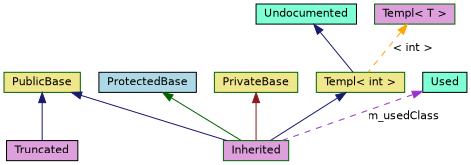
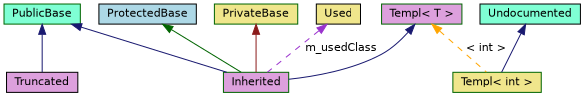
  digraph {
    node [color=darkgreen fillcolor=plum fontname=Helvetica fontsize=11 shape=box style=filled]
    edge [color=midnightblue dir=back fontname=Helvetica fontsize=11 labelfontname=Helvetica labelfontsize=11 style=solid]
    n1 [fontcolor=black height=0.2 label=Inherited width=0.4]
-   n2 [fillcolor=khaki height=0.2 label=PublicBase width=0.4]
+   n2 [fillcolor=aquamarine height=0.2 label=PublicBase width=0.4]
    n3 [color=black height=0.2 label=Truncated width=0.4]
    n4 [color=black fillcolor=lightblue height=0.2 label=ProtectedBase width=0.4]
    n5 [fillcolor=khaki height=0.2 label=PrivateBase width=0.4]
    n6 [color=black fillcolor=aquamarine height=0.2 label=Undocumented width=0.4]
    n7 [fillcolor=khaki height=0.2 label="Templ< int >" width=0.4]
    n8 [height=0.2 label="Templ< T >" width=0.4]
-   n9 [color=black fillcolor=aquamarine height=0.2 label=Used width=0.4]
+   n9 [color=black fillcolor=khaki height=0.2 label=Used width=0.4]
    n2 -> n1
    n2 -> n3
    n4 -> n1 [color=darkgreen]
    n5 -> n1 [color=firebrick4]
    n6 -> n7
-   n7 -> n1
+   n8 -> n1
    n8 -> n7 [color=orange label="< int >" style=dashed]
    n9 -> n1 [color=darkorchid3 label=m_usedClass style=dashed]
  }
